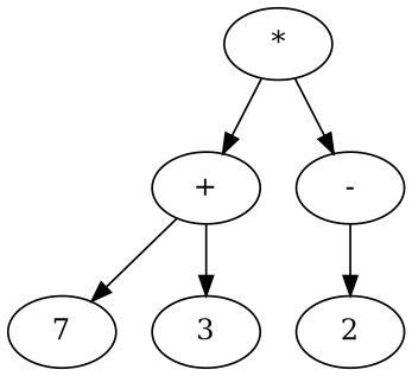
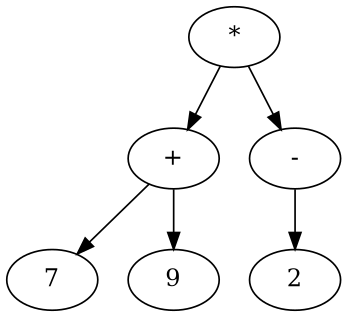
  digraph {
    n1 [label="*"]
    n2 [label="+"]
    n3 [label="-"]
    n4 [label=7]
-   n5 [label=3]
+   n5 [label=9]
    n6 [label=2]
    n1 -> n2
    n1 -> n3
    n2 -> n4
    n2 -> n5
    n3 -> n6
  }
